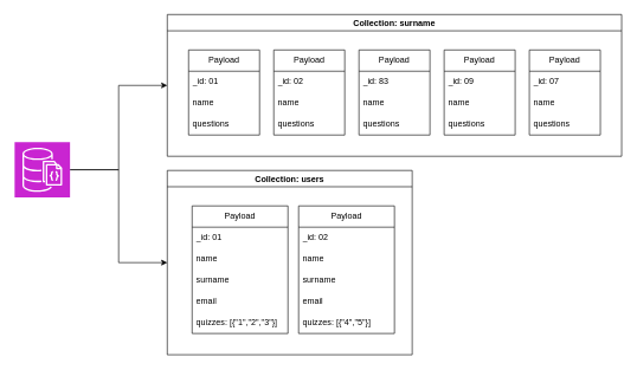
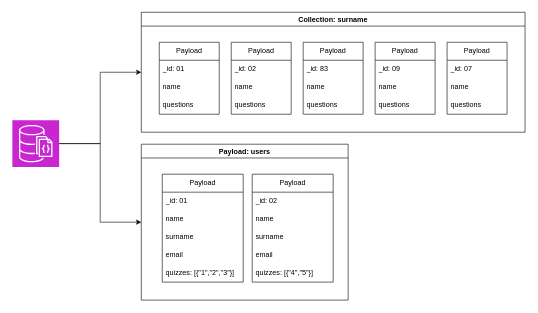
  <mxCell id="0" />
  <mxCell id="1" parent="0" />
  <mxCell id="2" value="Collection: surname" style="swimlane;whiteSpace=wrap;html=1;" parent="1" vertex="1"><mxGeometry x="235" y="20" width="640" height="200" as="geometry"><mxRectangle x="315" y="160" width="140" height="30" as="alternateBounds" /></mxGeometry></mxCell>
  <mxCell id="3" value="Payload" style="swimlane;fontStyle=0;childLayout=stackLayout;horizontal=1;startSize=30;horizontalStack=0;resizeParent=1;resizeParentMax=0;resizeLast=0;collapsible=1;marginBottom=0;whiteSpace=wrap;html=1;" parent="2" vertex="1"><mxGeometry x="30" y="50" width="100" height="120" as="geometry" /></mxCell>
  <mxCell id="4" value="_id: 01" style="text;strokeColor=none;fillColor=none;align=left;verticalAlign=middle;spacingLeft=4;spacingRight=4;overflow=hidden;points=[[0,0.5],[1,0.5]];portConstraint=eastwest;rotatable=0;whiteSpace=wrap;html=1;" parent="3" vertex="1"><mxGeometry y="30" width="100" height="30" as="geometry" /></mxCell>
  <mxCell id="5" value="name" style="text;strokeColor=none;fillColor=none;align=left;verticalAlign=middle;spacingLeft=4;spacingRight=4;overflow=hidden;points=[[0,0.5],[1,0.5]];portConstraint=eastwest;rotatable=0;whiteSpace=wrap;html=1;" parent="3" vertex="1"><mxGeometry y="60" width="100" height="30" as="geometry" /></mxCell>
  <mxCell id="6" value="questions" style="text;strokeColor=none;fillColor=none;align=left;verticalAlign=middle;spacingLeft=4;spacingRight=4;overflow=hidden;points=[[0,0.5],[1,0.5]];portConstraint=eastwest;rotatable=0;whiteSpace=wrap;html=1;" parent="3" vertex="1"><mxGeometry y="90" width="100" height="30" as="geometry" /></mxCell>
  <mxCell id="7" value="Payload" style="swimlane;fontStyle=0;childLayout=stackLayout;horizontal=1;startSize=30;horizontalStack=0;resizeParent=1;resizeParentMax=0;resizeLast=0;collapsible=1;marginBottom=0;whiteSpace=wrap;html=1;" parent="2" vertex="1"><mxGeometry x="150" y="50" width="100" height="120" as="geometry" /></mxCell>
  <mxCell id="8" value="_id: 02" style="text;strokeColor=none;fillColor=none;align=left;verticalAlign=middle;spacingLeft=4;spacingRight=4;overflow=hidden;points=[[0,0.5],[1,0.5]];portConstraint=eastwest;rotatable=0;whiteSpace=wrap;html=1;" parent="7" vertex="1"><mxGeometry y="30" width="100" height="30" as="geometry" /></mxCell>
  <mxCell id="9" value="name" style="text;strokeColor=none;fillColor=none;align=left;verticalAlign=middle;spacingLeft=4;spacingRight=4;overflow=hidden;points=[[0,0.5],[1,0.5]];portConstraint=eastwest;rotatable=0;whiteSpace=wrap;html=1;" parent="7" vertex="1"><mxGeometry y="60" width="100" height="30" as="geometry" /></mxCell>
  <mxCell id="10" value="questions" style="text;strokeColor=none;fillColor=none;align=left;verticalAlign=middle;spacingLeft=4;spacingRight=4;overflow=hidden;points=[[0,0.5],[1,0.5]];portConstraint=eastwest;rotatable=0;whiteSpace=wrap;html=1;" parent="7" vertex="1"><mxGeometry y="90" width="100" height="30" as="geometry" /></mxCell>
  <mxCell id="11" value="Payload" style="swimlane;fontStyle=0;childLayout=stackLayout;horizontal=1;startSize=30;horizontalStack=0;resizeParent=1;resizeParentMax=0;resizeLast=0;collapsible=1;marginBottom=0;whiteSpace=wrap;html=1;" parent="2" vertex="1"><mxGeometry x="270" y="50" width="100" height="120" as="geometry" /></mxCell>
  <mxCell id="12" value="_id: 83" style="text;strokeColor=none;fillColor=none;align=left;verticalAlign=middle;spacingLeft=4;spacingRight=4;overflow=hidden;points=[[0,0.5],[1,0.5]];portConstraint=eastwest;rotatable=0;whiteSpace=wrap;html=1;" parent="11" vertex="1"><mxGeometry y="30" width="100" height="30" as="geometry" /></mxCell>
  <mxCell id="13" value="name" style="text;strokeColor=none;fillColor=none;align=left;verticalAlign=middle;spacingLeft=4;spacingRight=4;overflow=hidden;points=[[0,0.5],[1,0.5]];portConstraint=eastwest;rotatable=0;whiteSpace=wrap;html=1;" parent="11" vertex="1"><mxGeometry y="60" width="100" height="30" as="geometry" /></mxCell>
  <mxCell id="14" value="questions" style="text;strokeColor=none;fillColor=none;align=left;verticalAlign=middle;spacingLeft=4;spacingRight=4;overflow=hidden;points=[[0,0.5],[1,0.5]];portConstraint=eastwest;rotatable=0;whiteSpace=wrap;html=1;" parent="11" vertex="1"><mxGeometry y="90" width="100" height="30" as="geometry" /></mxCell>
  <mxCell id="15" value="Payload" style="swimlane;fontStyle=0;childLayout=stackLayout;horizontal=1;startSize=30;horizontalStack=0;resizeParent=1;resizeParentMax=0;resizeLast=0;collapsible=1;marginBottom=0;whiteSpace=wrap;html=1;" parent="2" vertex="1"><mxGeometry x="390" y="50" width="100" height="120" as="geometry" /></mxCell>
  <mxCell id="16" value="_id: 09" style="text;strokeColor=none;fillColor=none;align=left;verticalAlign=middle;spacingLeft=4;spacingRight=4;overflow=hidden;points=[[0,0.5],[1,0.5]];portConstraint=eastwest;rotatable=0;whiteSpace=wrap;html=1;" parent="15" vertex="1"><mxGeometry y="30" width="100" height="30" as="geometry" /></mxCell>
  <mxCell id="17" value="name" style="text;strokeColor=none;fillColor=none;align=left;verticalAlign=middle;spacingLeft=4;spacingRight=4;overflow=hidden;points=[[0,0.5],[1,0.5]];portConstraint=eastwest;rotatable=0;whiteSpace=wrap;html=1;" parent="15" vertex="1"><mxGeometry y="60" width="100" height="30" as="geometry" /></mxCell>
  <mxCell id="18" value="questions" style="text;strokeColor=none;fillColor=none;align=left;verticalAlign=middle;spacingLeft=4;spacingRight=4;overflow=hidden;points=[[0,0.5],[1,0.5]];portConstraint=eastwest;rotatable=0;whiteSpace=wrap;html=1;" parent="15" vertex="1"><mxGeometry y="90" width="100" height="30" as="geometry" /></mxCell>
  <mxCell id="19" value="Payload" style="swimlane;fontStyle=0;childLayout=stackLayout;horizontal=1;startSize=30;horizontalStack=0;resizeParent=1;resizeParentMax=0;resizeLast=0;collapsible=1;marginBottom=0;whiteSpace=wrap;html=1;" parent="2" vertex="1"><mxGeometry x="510" y="50" width="100" height="120" as="geometry" /></mxCell>
  <mxCell id="20" value="_id: 07" style="text;strokeColor=none;fillColor=none;align=left;verticalAlign=middle;spacingLeft=4;spacingRight=4;overflow=hidden;points=[[0,0.5],[1,0.5]];portConstraint=eastwest;rotatable=0;whiteSpace=wrap;html=1;" parent="19" vertex="1"><mxGeometry y="30" width="100" height="30" as="geometry" /></mxCell>
  <mxCell id="21" value="name" style="text;strokeColor=none;fillColor=none;align=left;verticalAlign=middle;spacingLeft=4;spacingRight=4;overflow=hidden;points=[[0,0.5],[1,0.5]];portConstraint=eastwest;rotatable=0;whiteSpace=wrap;html=1;" parent="19" vertex="1"><mxGeometry y="60" width="100" height="30" as="geometry" /></mxCell>
  <mxCell id="22" value="questions" style="text;strokeColor=none;fillColor=none;align=left;verticalAlign=middle;spacingLeft=4;spacingRight=4;overflow=hidden;points=[[0,0.5],[1,0.5]];portConstraint=eastwest;rotatable=0;whiteSpace=wrap;html=1;" parent="19" vertex="1"><mxGeometry y="90" width="100" height="30" as="geometry" /></mxCell>
  <mxCell id="23" style="edgeStyle=orthogonalEdgeStyle;rounded=0;orthogonalLoop=1;jettySize=auto;html=1;exitX=1;exitY=0.5;exitDx=0;exitDy=0;exitPerimeter=0;entryX=0;entryY=0.5;entryDx=0;entryDy=0;" parent="1" source="25" target="2" edge="1"><mxGeometry relative="1" as="geometry" /></mxCell>
  <mxCell id="24" style="edgeStyle=orthogonalEdgeStyle;rounded=0;orthogonalLoop=1;jettySize=auto;html=1;exitX=1;exitY=0.5;exitDx=0;exitDy=0;exitPerimeter=0;entryX=0;entryY=0.5;entryDx=0;entryDy=0;" parent="1" source="25" target="26" edge="1"><mxGeometry relative="1" as="geometry" /></mxCell>
  <mxCell id="25" value="" style="sketch=0;points=[[0,0,0],[0.25,0,0],[0.5,0,0],[0.75,0,0],[1,0,0],[0,1,0],[0.25,1,0],[0.5,1,0],[0.75,1,0],[1,1,0],[0,0.25,0],[0,0.5,0],[0,0.75,0],[1,0.25,0],[1,0.5,0],[1,0.75,0]];outlineConnect=0;fontColor=#232F3E;fillColor=#C925D1;strokeColor=#ffffff;dashed=0;verticalLabelPosition=bottom;verticalAlign=top;align=center;html=1;fontSize=12;fontStyle=0;aspect=fixed;shape=mxgraph.aws4.resourceIcon;resIcon=mxgraph.aws4.documentdb_with_mongodb_compatibility;" parent="1" vertex="1"><mxGeometry x="20" y="200" width="78" height="78" as="geometry" /></mxCell>
- <mxCell id="26" value="Collection: users" style="swimlane;whiteSpace=wrap;html=1;" parent="1" vertex="1"><mxGeometry x="235" y="240" width="345" height="260" as="geometry"><mxRectangle x="315" y="370" width="130" height="30" as="alternateBounds" /></mxGeometry></mxCell>
+ <mxCell id="26" value="Payload: users" style="swimlane;whiteSpace=wrap;html=1;" parent="1" vertex="1"><mxGeometry x="235" y="240" width="345" height="260" as="geometry"><mxRectangle x="315" y="370" width="130" height="30" as="alternateBounds" /></mxGeometry></mxCell>
  <mxCell id="27" value="Payload" style="swimlane;fontStyle=0;childLayout=stackLayout;horizontal=1;startSize=30;horizontalStack=0;resizeParent=1;resizeParentMax=0;resizeLast=0;collapsible=1;marginBottom=0;whiteSpace=wrap;html=1;" parent="26" vertex="1"><mxGeometry x="185" y="50" width="135" height="180" as="geometry" /></mxCell>
  <mxCell id="28" value="_id: 02" style="text;strokeColor=none;fillColor=none;align=left;verticalAlign=middle;spacingLeft=4;spacingRight=4;overflow=hidden;points=[[0,0.5],[1,0.5]];portConstraint=eastwest;rotatable=0;whiteSpace=wrap;html=1;" parent="27" vertex="1"><mxGeometry y="30" width="135" height="30" as="geometry" /></mxCell>
  <mxCell id="29" value="name" style="text;strokeColor=none;fillColor=none;align=left;verticalAlign=middle;spacingLeft=4;spacingRight=4;overflow=hidden;points=[[0,0.5],[1,0.5]];portConstraint=eastwest;rotatable=0;whiteSpace=wrap;html=1;" parent="27" vertex="1"><mxGeometry y="60" width="135" height="30" as="geometry" /></mxCell>
  <mxCell id="30" value="surname" style="text;strokeColor=none;fillColor=none;align=left;verticalAlign=middle;spacingLeft=4;spacingRight=4;overflow=hidden;points=[[0,0.5],[1,0.5]];portConstraint=eastwest;rotatable=0;whiteSpace=wrap;html=1;" parent="27" vertex="1"><mxGeometry y="90" width="135" height="30" as="geometry" /></mxCell>
  <mxCell id="31" value="email" style="text;strokeColor=none;fillColor=none;align=left;verticalAlign=middle;spacingLeft=4;spacingRight=4;overflow=hidden;points=[[0,0.5],[1,0.5]];portConstraint=eastwest;rotatable=0;whiteSpace=wrap;html=1;" parent="27" vertex="1"><mxGeometry y="120" width="135" height="30" as="geometry" /></mxCell>
  <mxCell id="32" value="quizzes: [{&quot;4&quot;,&quot;5&quot;}]" style="text;strokeColor=none;fillColor=none;align=left;verticalAlign=middle;spacingLeft=4;spacingRight=4;overflow=hidden;points=[[0,0.5],[1,0.5]];portConstraint=eastwest;rotatable=0;whiteSpace=wrap;html=1;" parent="27" vertex="1"><mxGeometry y="150" width="135" height="30" as="geometry" /></mxCell>
  <mxCell id="33" value="Payload" style="swimlane;fontStyle=0;childLayout=stackLayout;horizontal=1;startSize=30;horizontalStack=0;resizeParent=1;resizeParentMax=0;resizeLast=0;collapsible=1;marginBottom=0;whiteSpace=wrap;html=1;" parent="26" vertex="1"><mxGeometry x="35" y="50" width="135" height="180" as="geometry" /></mxCell>
  <mxCell id="34" value="_id: 01" style="text;strokeColor=none;fillColor=none;align=left;verticalAlign=middle;spacingLeft=4;spacingRight=4;overflow=hidden;points=[[0,0.5],[1,0.5]];portConstraint=eastwest;rotatable=0;whiteSpace=wrap;html=1;" parent="33" vertex="1"><mxGeometry y="30" width="135" height="30" as="geometry" /></mxCell>
  <mxCell id="35" value="name" style="text;strokeColor=none;fillColor=none;align=left;verticalAlign=middle;spacingLeft=4;spacingRight=4;overflow=hidden;points=[[0,0.5],[1,0.5]];portConstraint=eastwest;rotatable=0;whiteSpace=wrap;html=1;" parent="33" vertex="1"><mxGeometry y="60" width="135" height="30" as="geometry" /></mxCell>
  <mxCell id="36" value="surname" style="text;strokeColor=none;fillColor=none;align=left;verticalAlign=middle;spacingLeft=4;spacingRight=4;overflow=hidden;points=[[0,0.5],[1,0.5]];portConstraint=eastwest;rotatable=0;whiteSpace=wrap;html=1;" parent="33" vertex="1"><mxGeometry y="90" width="135" height="30" as="geometry" /></mxCell>
  <mxCell id="37" value="email" style="text;strokeColor=none;fillColor=none;align=left;verticalAlign=middle;spacingLeft=4;spacingRight=4;overflow=hidden;points=[[0,0.5],[1,0.5]];portConstraint=eastwest;rotatable=0;whiteSpace=wrap;html=1;" parent="33" vertex="1"><mxGeometry y="120" width="135" height="30" as="geometry" /></mxCell>
  <mxCell id="38" value="quizzes: [{&quot;1&quot;,&quot;2&quot;,&quot;3&quot;}]" style="text;strokeColor=none;fillColor=none;align=left;verticalAlign=middle;spacingLeft=4;spacingRight=4;overflow=hidden;points=[[0,0.5],[1,0.5]];portConstraint=eastwest;rotatable=0;whiteSpace=wrap;html=1;" parent="33" vertex="1"><mxGeometry y="150" width="135" height="30" as="geometry" /></mxCell>
